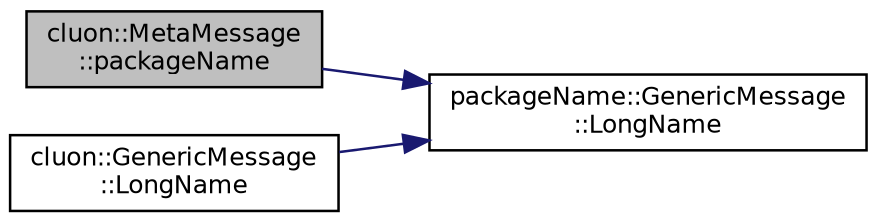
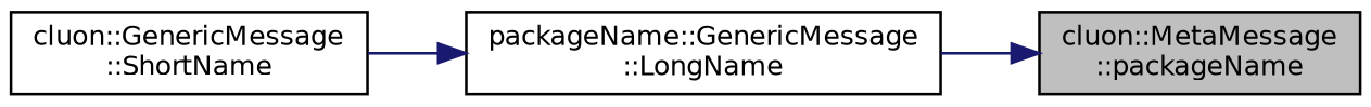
  digraph {
    rankdir=RL
    node [color=black fillcolor=white fontname=Helvetica fontsize=10 shape=record style=filled]
    edge [color=midnightblue dir=back fontname=Helvetica fontsize=10 labelfontname=Helvetica labelfontsize=10 style=solid]
    n1 [fillcolor=grey75 fontcolor=black height=0.2 label="cluon::MetaMessage\l::packageName" width=0.4]
    n2 [height=0.2 label="packageName::GenericMessage\l::LongName" width=0.4]
-   n3 [height=0.2 label="cluon::GenericMessage\l::LongName" width=0.4]
-   n2 -> n1
+   n3 [height=0.2 label="cluon::GenericMessage\l::ShortName" width=0.4]
+   n1 -> n2
    n2 -> n3
  }
